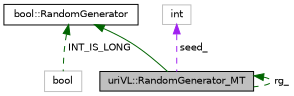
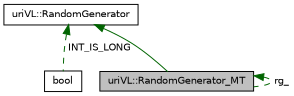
  digraph {
    node [color=black fillcolor=white fontname=Helvetica fontsize=10 shape=record style=filled]
    edge [color=darkgreen dir=back fontname=Helvetica fontsize=10 labelfontname=Helvetica labelfontsize=10 style=dashed]
    n1 [fillcolor=grey75 fontcolor=black height=0.2 label="uriVL::RandomGenerator_MT" width=0.4]
-   n2 [height=0.2 label="bool::RandomGenerator" width=0.4]
-   n3 [color=grey75 height=0.2 label=bool width=0.4]
-   n4 [color=grey75 height=0.2 label=int width=0.4]
+   n2 [height=0.2 label="uriVL::RandomGenerator" width=0.4]
+   n3 [height=0.2 label=bool width=0.4]
    n1 -> n1 [label=" rg_"]
    n2 -> n1 [style=solid]
    n2 -> n3 [label=" INT_IS_LONG"]
-   n4 -> n1 [color=purple label=" seed_"]
  }
